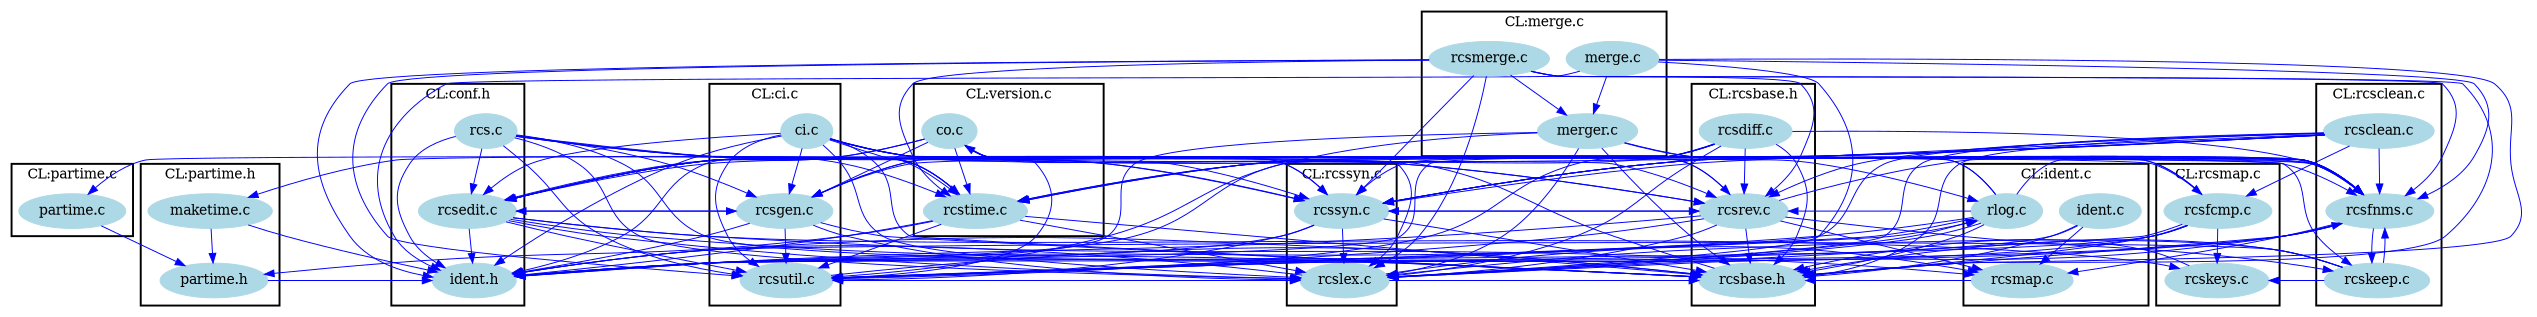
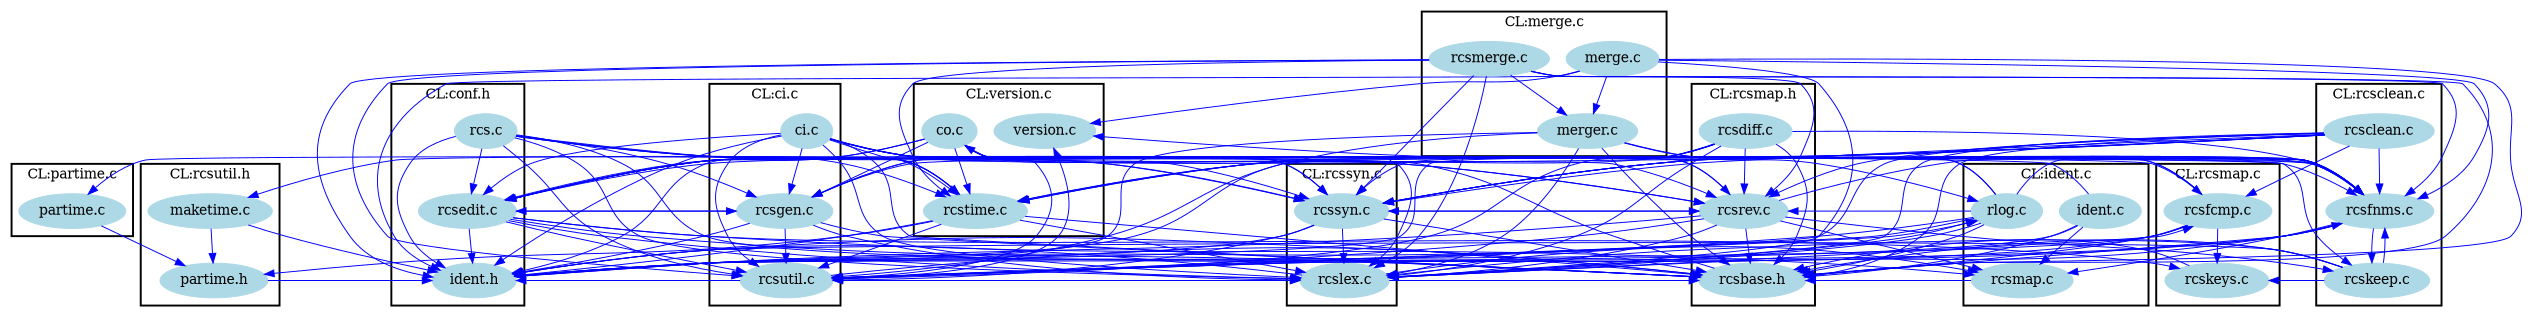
  digraph {
    node [color=lightblue fontcolor=black shape=ellipse style=filled]
    edge [color=blue font=6]
    n1 [label="partime.h"]
    n2 [label="maketime.c"]
+   n3 [label="version.c"]
    n4 [label="co.c"]
    n5 [label="rcstime.c"]
    n6 [label="partime.c"]
    n7 [label="ci.c"]
    n8 [label="rcsutil.c"]
    n9 [label="rcsgen.c"]
    n10 [label="ident.h"]
    n11 [label="rcs.c"]
    n12 [label="rcsedit.c"]
    n13 [label="ident.c"]
    n14 [label="rcsmap.c"]
    n15 [label="rlog.c"]
    n16 [label="merge.c"]
    n17 [label="merger.c"]
    n18 [label="rcsmerge.c"]
    n19 [label="rcssyn.c"]
    n20 [label="rcslex.c"]
    n21 [label="rcsbase.h"]
    n22 [label="rcsdiff.c"]
    n23 [label="rcsrev.c"]
    n24 [label="rcsclean.c"]
    n25 [label="rcskeep.c"]
    n26 [label="rcsfnms.c"]
    n27 [label="rcskeys.c"]
    n28 [label="rcsfcmp.c"]
    subgraph cluster_1 {
      color=black
-     label="CL:partime.h"
+     label="CL:rcsutil.h"
      style=bold
      n1
      n2
    }
    subgraph cluster_2 {
      color=black
      label="CL:version.c"
      style=bold
+     n3
      n4
      n5
    }
    subgraph cluster_3 {
      color=black
      label="CL:partime.c"
      style=bold
      n6
    }
    subgraph cluster_4 {
      color=black
      label="CL:ci.c"
      style=bold
      n7
      n8
      n9
    }
    subgraph cluster_5 {
      color=black
      label="CL:conf.h"
      style=bold
      n10
      n11
      n12
    }
    subgraph cluster_6 {
      color=black
      label="CL:ident.c"
      style=bold
      n13
      n14
      n15
    }
    subgraph cluster_7 {
      color=black
      label="CL:merge.c"
      style=bold
      n16
      n17
      n18
    }
    subgraph cluster_8 {
      color=black
      label="CL:rcssyn.c"
      style=bold
      n19
      n20
    }
    subgraph cluster_9 {
      color=black
-     label="CL:rcsbase.h"
+     label="CL:rcsmap.h"
      style=bold
      n21
      n22
      n23
    }
    subgraph cluster_10 {
      color=black
      label="CL:rcsclean.c"
      style=bold
      n24
      n25
      n26
    }
    subgraph cluster_11 {
      color=black
      label="CL:rcsmap.c"
      style=bold
      n27
      n28
    }
    n1 -> n10
    n2 -> n1
    n2 -> n10
    n4 -> n5
    n4 -> n8
    n4 -> n9
    n4 -> n10
    n4 -> n12
    n4 -> n19
    n4 -> n20
    n4 -> n23
    n4 -> n26
    n5 -> n1
    n5 -> n2
    n5 -> n6
    n5 -> n8
    n5 -> n10
    n5 -> n20
    n5 -> n21
    n6 -> n1
    n7 -> n5
    n7 -> n8
    n7 -> n9
    n7 -> n10
    n7 -> n12
    n7 -> n19
    n7 -> n20
    n7 -> n21
    n7 -> n23
    n7 -> n25
    n7 -> n26
    n7 -> n28
+   n8 -> n3
+   n8 -> n10
    n8 -> n15
    n8 -> n20
    n8 -> n21
    n9 -> n8
    n9 -> n10
    n9 -> n12
    n9 -> n19
    n9 -> n20
    n9 -> n21
    n9 -> n26
    n11 -> n5
    n11 -> n8
    n11 -> n9
    n11 -> n10
    n11 -> n12
    n11 -> n19
    n11 -> n20
    n11 -> n21
    n11 -> n23
    n11 -> n26
    n12 -> n5
    n12 -> n8
    n12 -> n9
    n12 -> n10
    n12 -> n14
    n12 -> n19
    n12 -> n20
    n12 -> n21
    n12 -> n23
    n12 -> n26
    n12 -> n27
+   n13 -> n3
    n13 -> n10
    n13 -> n14
    n13 -> n21
    n14 -> n21
    n15 -> n5
    n15 -> n8
    n15 -> n10
    n15 -> n19
    n15 -> n20
    n15 -> n21
    n15 -> n23
    n15 -> n26
+   n16 -> n3
    n16 -> n10
    n16 -> n17
    n16 -> n20
    n16 -> n21
    n16 -> n26
    n17 -> n8
    n17 -> n10
    n17 -> n15
    n17 -> n20
    n17 -> n21
    n17 -> n26
    n18 -> n5
    n18 -> n8
    n18 -> n10
    n18 -> n17
    n18 -> n19
    n18 -> n20
    n18 -> n21
    n18 -> n23
    n18 -> n26
    n19 -> n8
    n19 -> n10
    n19 -> n20
    n19 -> n21
    n19 -> n23
    n19 -> n26
    n20 -> n8
    n20 -> n10
    n20 -> n14
    n20 -> n15
    n20 -> n21
    n20 -> n26
    n21 -> n4
    n21 -> n10
    n22 -> n5
    n22 -> n8
    n22 -> n10
    n22 -> n19
    n22 -> n20
    n22 -> n21
    n22 -> n23
    n22 -> n26
    n23 -> n5
    n23 -> n8
    n23 -> n10
    n23 -> n14
    n23 -> n19
    n23 -> n20
    n23 -> n21
    n23 -> n25
    n23 -> n26
    n24 -> n5
    n24 -> n8
    n24 -> n9
    n24 -> n10
    n24 -> n12
    n24 -> n19
    n24 -> n20
    n24 -> n21
    n24 -> n23
    n24 -> n26
    n24 -> n28
    n25 -> n10
    n25 -> n20
    n25 -> n21
    n25 -> n26
    n25 -> n27
    n26 -> n8
    n26 -> n10
    n26 -> n14
    n26 -> n19
    n26 -> n21
    n26 -> n25
    n27 -> n21
    n28 -> n8
    n28 -> n10
    n28 -> n12
    n28 -> n19
-   n28 -> n20
+   n20 -> n28
    n28 -> n21
    n28 -> n27
  }
